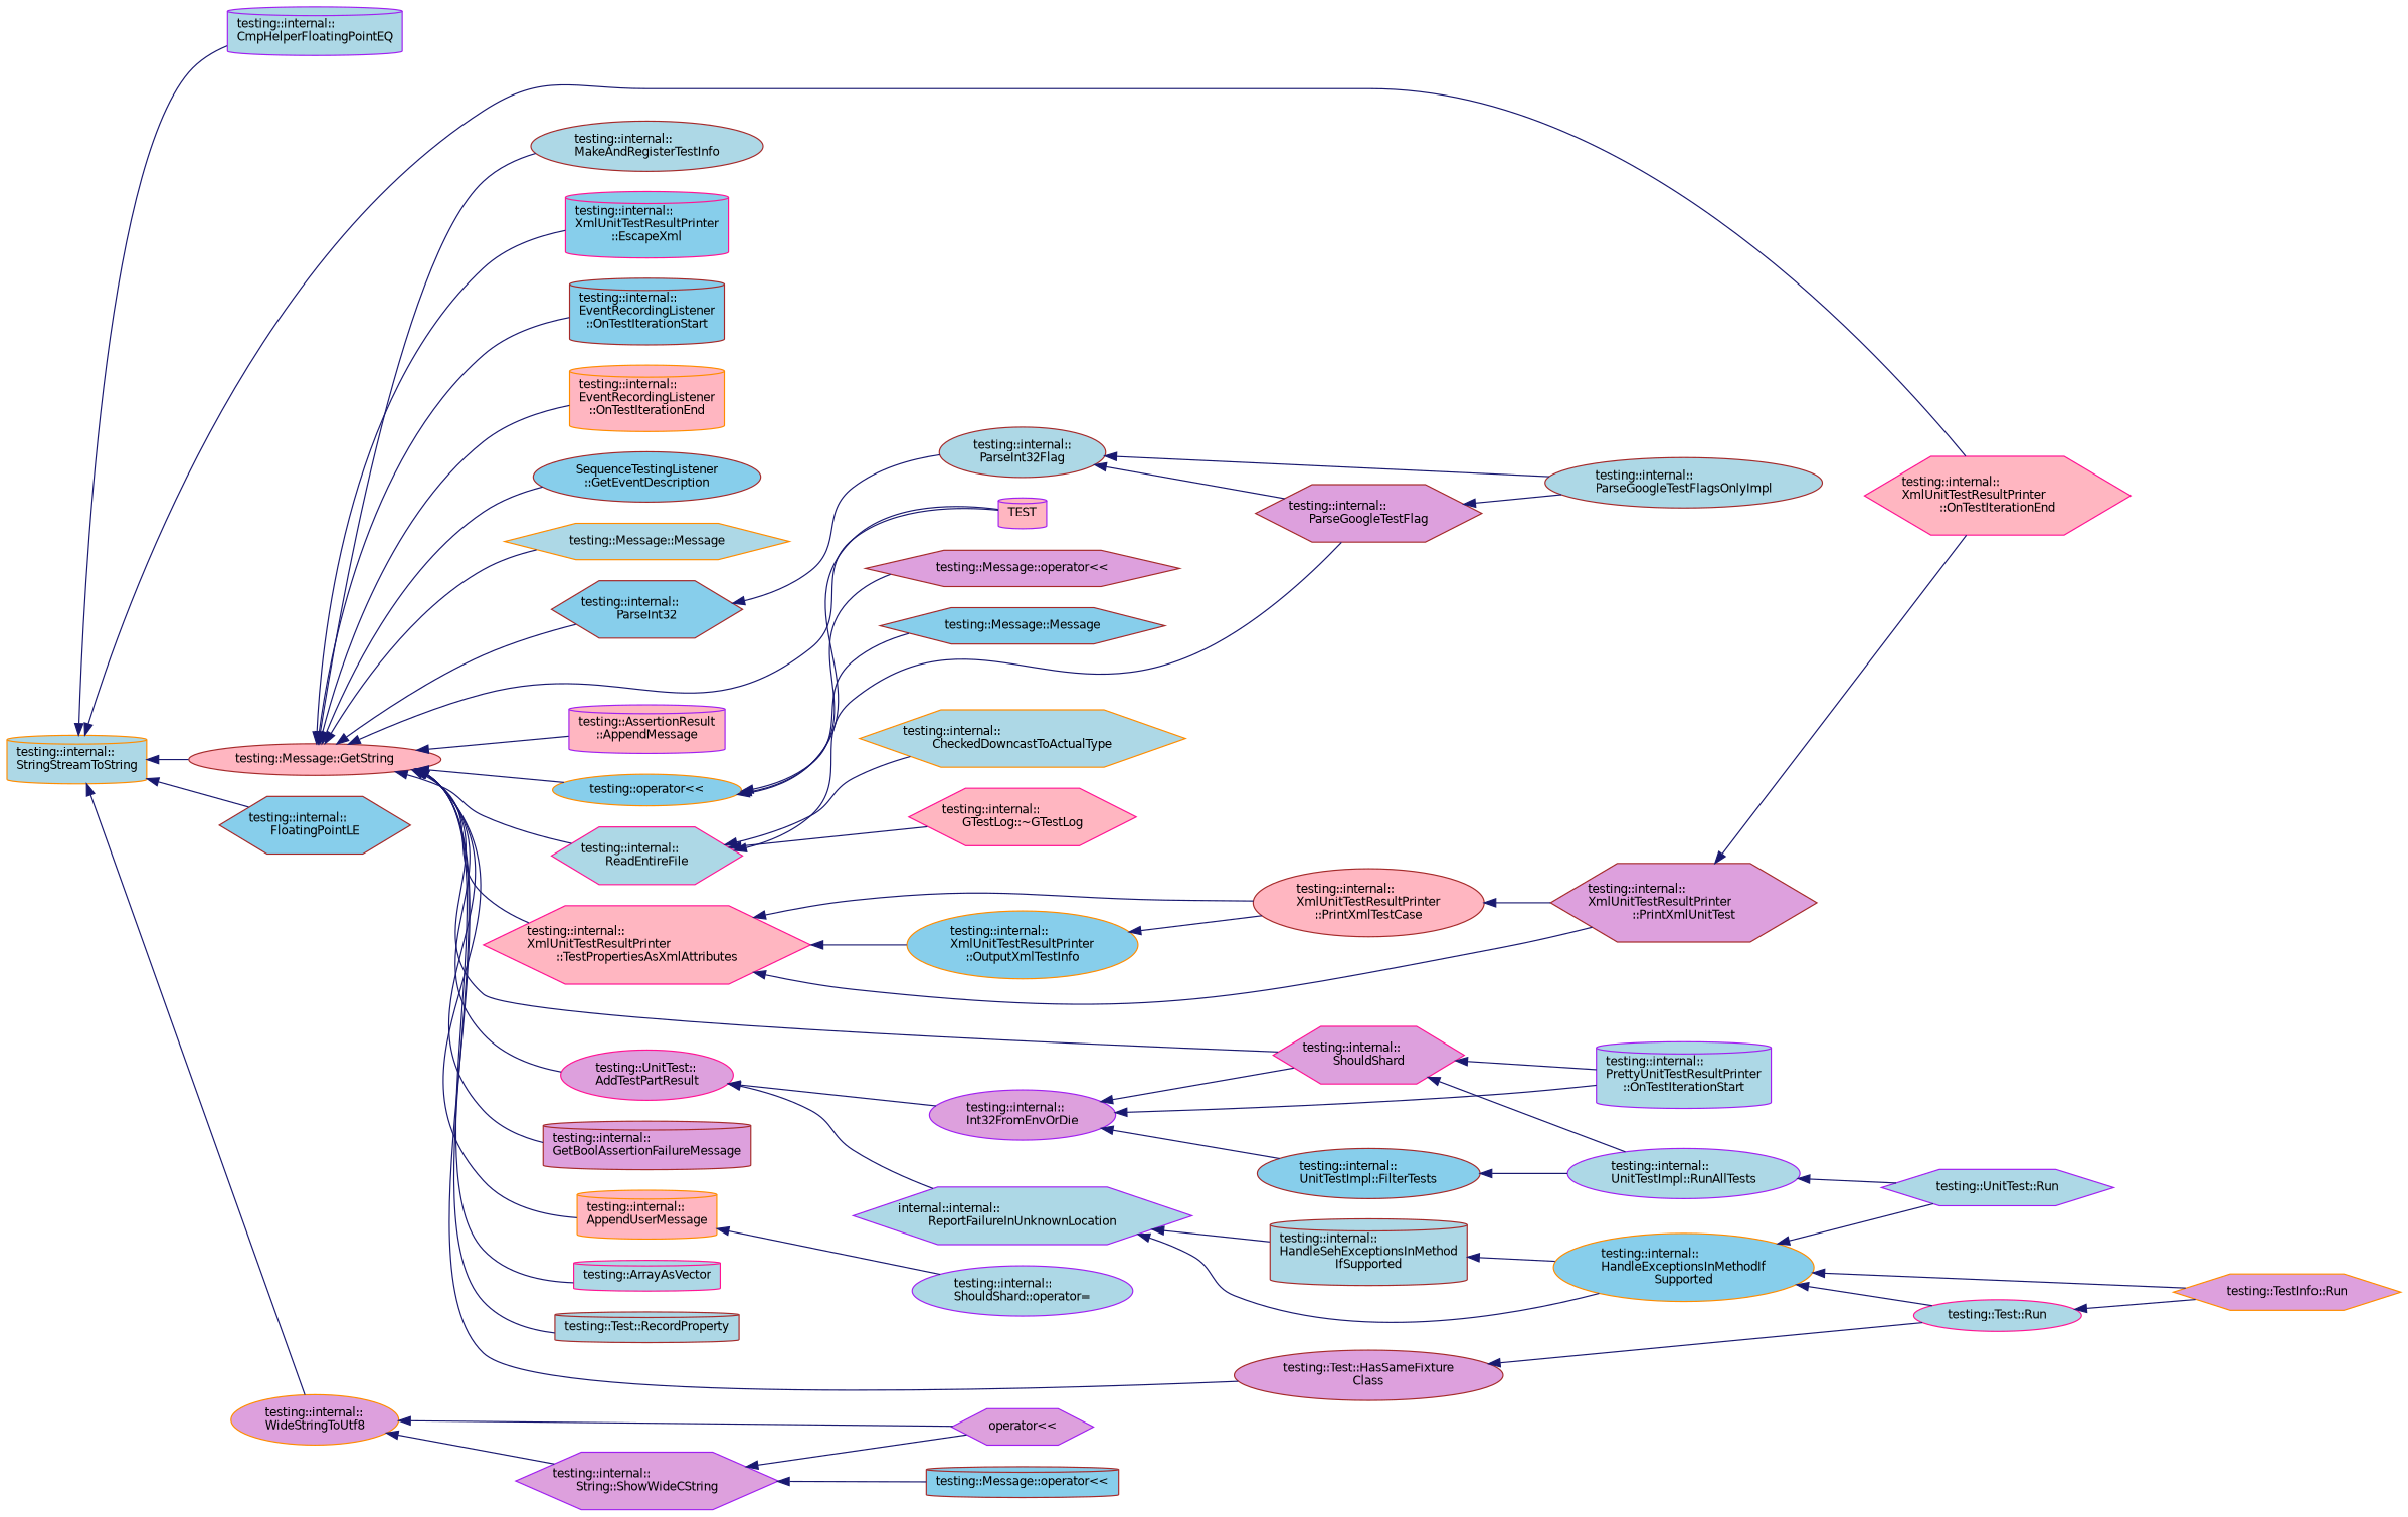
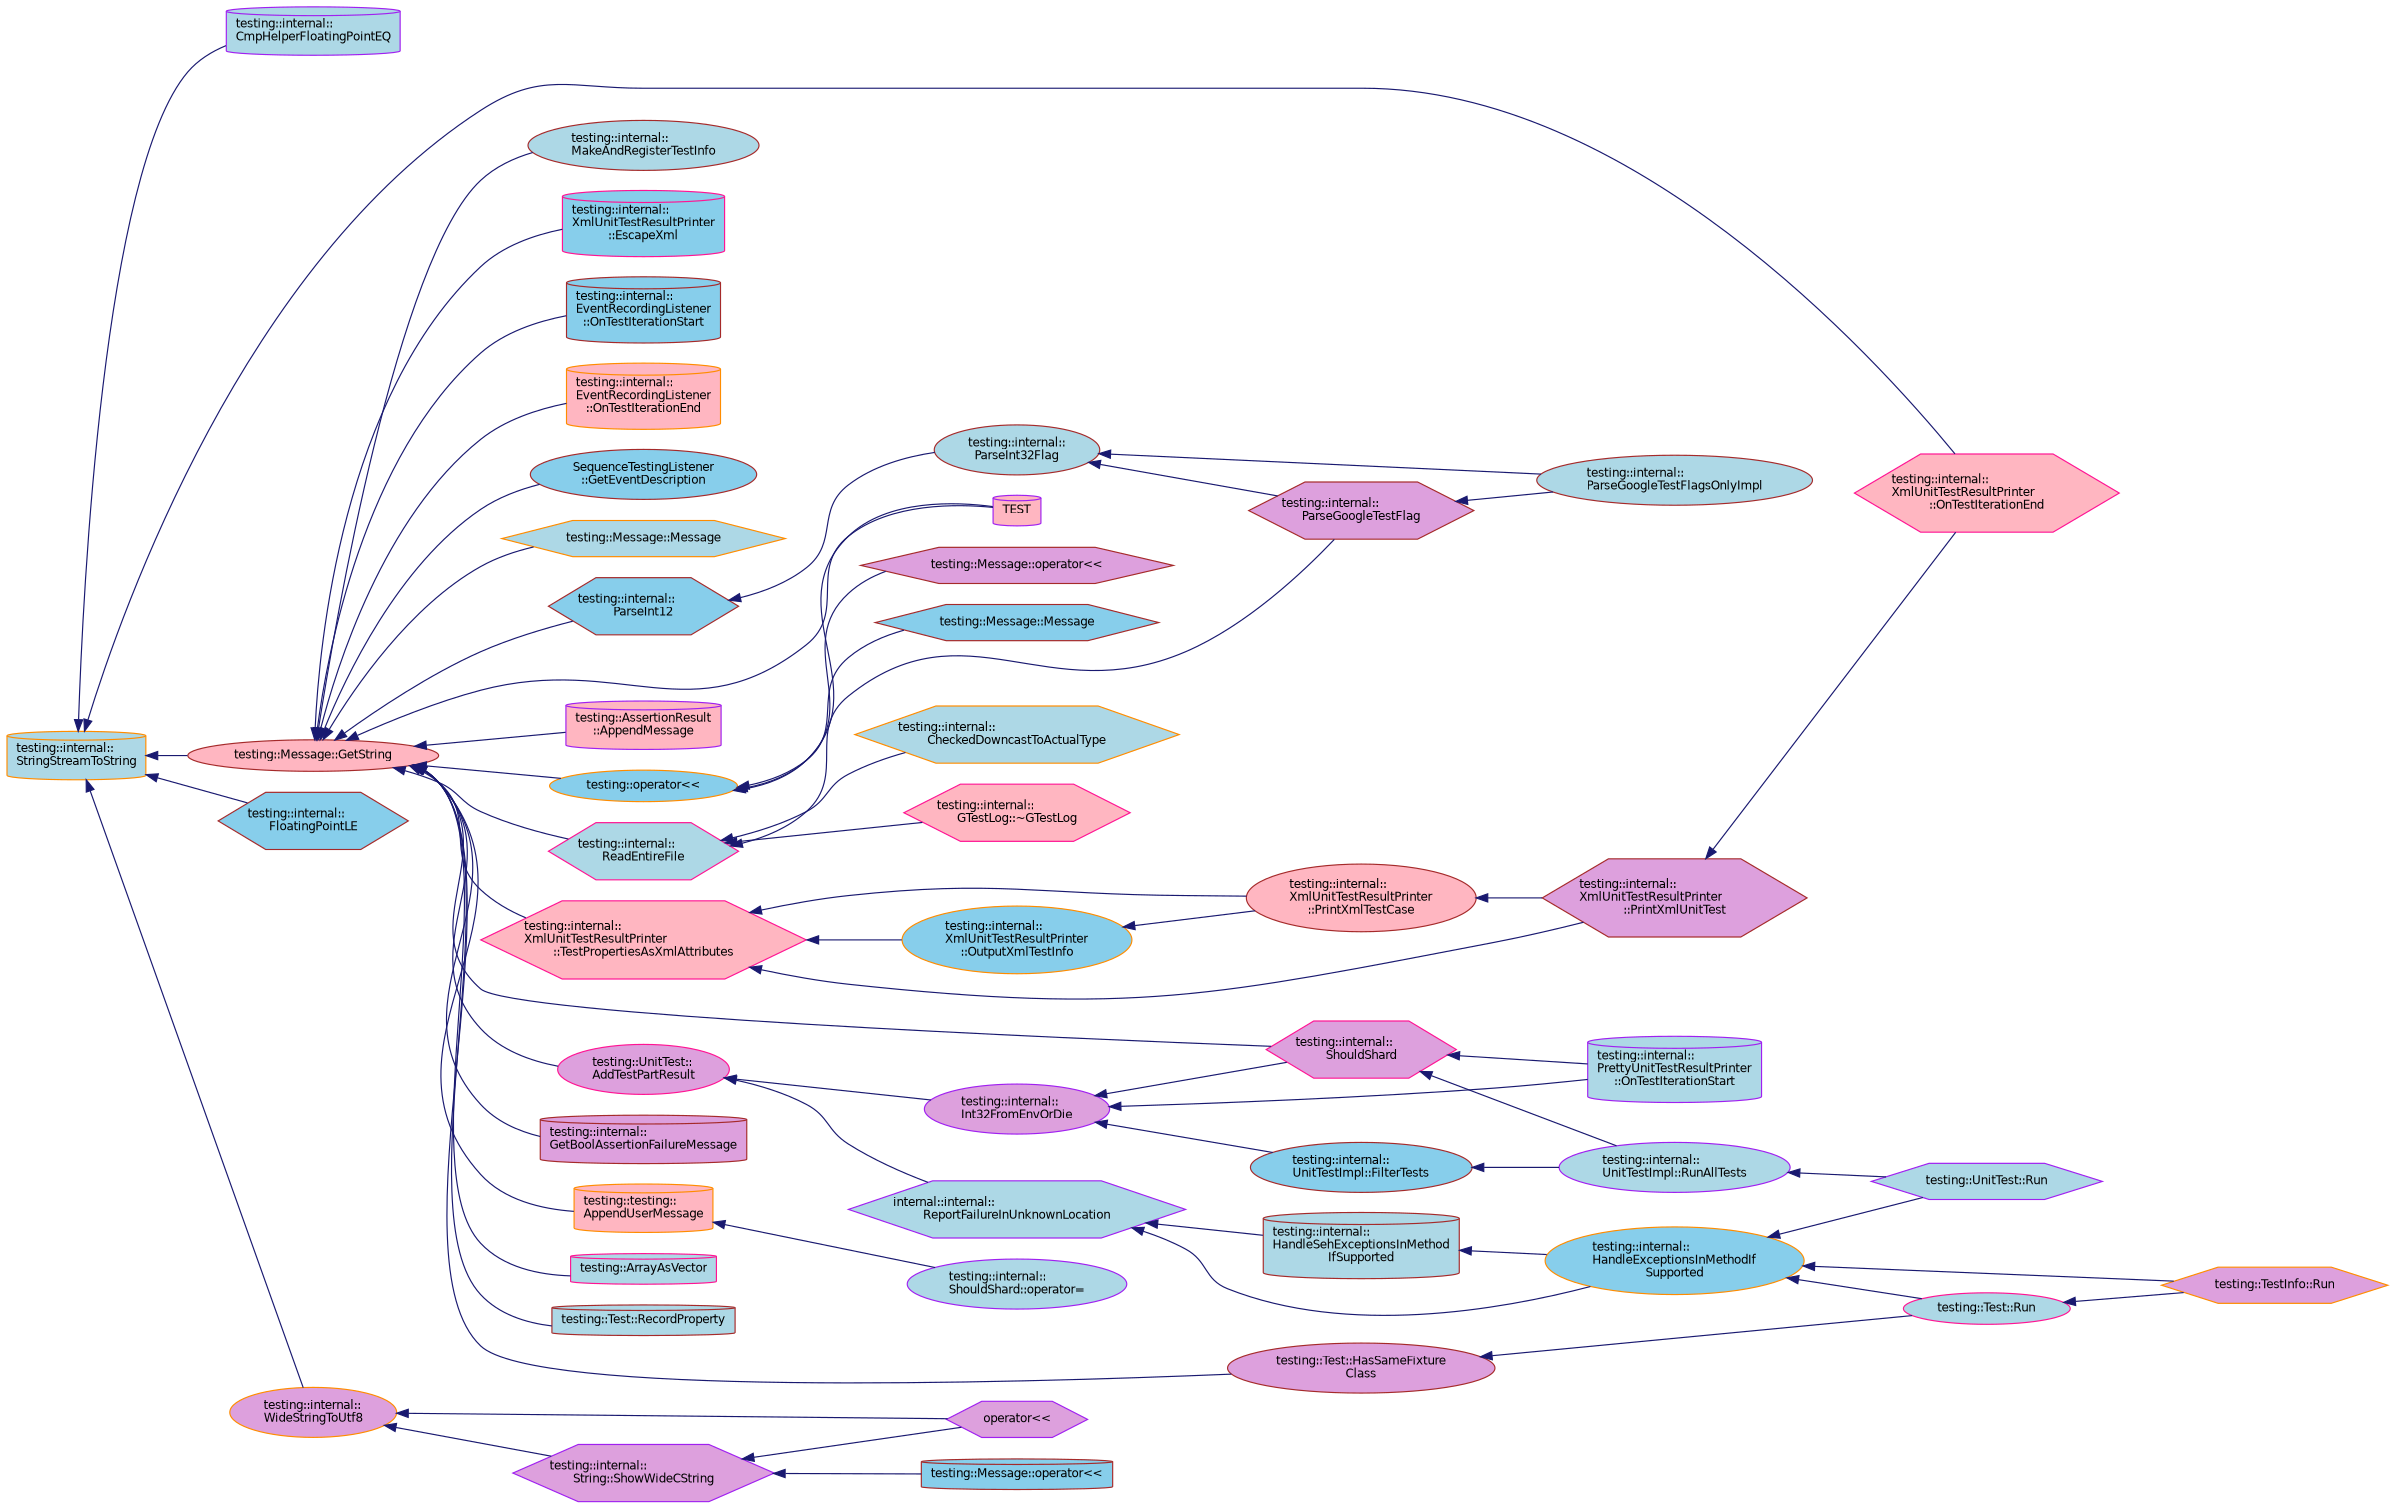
  digraph {
    rankdir=LR
    node [color=brown fillcolor=lightblue fontname=Helvetica fontsize=10 shape=hexagon style=filled]
    edge [color=midnightblue dir=back fontname=Helvetica fontsize=10 labelfontname=Helvetica labelfontsize=10 style=solid]
    n1 [color=darkorange fontcolor=black height=0.2 label="testing::internal::\lStringStreamToString" shape=cylinder width=0.4]
    n2 [color=purple height=0.2 label="testing::internal::\lCmpHelperFloatingPointEQ" shape=cylinder width=0.4]
    n3 [fillcolor=lightpink height=0.2 label="testing::Message::GetString" shape=ellipse width=0.4]
    n4 [color=deeppink fillcolor=lightpink height=0.2 label="testing::internal::\lXmlUnitTestResultPrinter\l::OnTestIterationEnd" width=0.4]
    n5 [fillcolor=skyblue height=0.2 label="testing::internal::\lFloatingPointLE" width=0.4]
    n6 [color=darkorange fillcolor=plum height=0.2 label="testing::internal::\lWideStringToUtf8" shape=ellipse width=0.4]
    n7 [color=darkorange height=0.2 label="testing::Message::Message" width=0.4]
    n8 [color=darkorange fillcolor=skyblue height=0.2 label="testing::operator\<\<" shape=ellipse width=0.4]
    n9 [color=purple fillcolor=lightpink height=0.2 label=TEST shape=cylinder width=0.4]
    n10 [color=purple fillcolor=lightpink height=0.2 label="testing::AssertionResult\l::AppendMessage" shape=cylinder width=0.4]
    n11 [color=deeppink height=0.2 label="testing::internal::\lReadEntireFile" width=0.4]
-   n12 [fillcolor=skyblue height=0.2 label="testing::internal::\lParseInt32" width=0.4]
+   n12 [fillcolor=skyblue height=0.2 label="testing::internal::\lParseInt12" width=0.4]
    n13 [color=deeppink fillcolor=plum height=0.2 label="testing::internal::\lShouldShard" width=0.4]
    n14 [fillcolor=plum height=0.2 label="testing::internal::\lGetBoolAssertionFailureMessage" shape=cylinder width=0.4]
-   n15 [color=darkorange fillcolor=lightpink height=0.2 label="testing::internal::\lAppendUserMessage" shape=cylinder width=0.4]
+   n15 [color=darkorange fillcolor=lightpink height=0.2 label="testing::testing::\lAppendUserMessage" shape=cylinder width=0.4]
    n16 [color=deeppink height=0.2 label="testing::ArrayAsVector" shape=cylinder width=0.4]
    n17 [height=0.2 label="testing::Test::RecordProperty" shape=cylinder width=0.4]
    n18 [fillcolor=plum height=0.2 label="testing::Test::HasSameFixture\lClass" shape=ellipse width=0.4]
    n19 [height=0.2 label="testing::internal::\lMakeAndRegisterTestInfo" shape=ellipse width=0.4]
    n20 [color=deeppink fillcolor=skyblue height=0.2 label="testing::internal::\lXmlUnitTestResultPrinter\l::EscapeXml" shape=cylinder width=0.4]
    n21 [color=deeppink fillcolor=lightpink height=0.2 label="testing::internal::\lXmlUnitTestResultPrinter\l::TestPropertiesAsXmlAttributes" width=0.4]
    n22 [color=deeppink fillcolor=plum height=0.2 label="testing::UnitTest::\lAddTestPartResult" shape=ellipse width=0.4]
    n23 [fillcolor=skyblue height=0.2 label="testing::internal::\lEventRecordingListener\l::OnTestIterationStart" shape=cylinder width=0.4]
    n24 [color=darkorange fillcolor=lightpink height=0.2 label="testing::internal::\lEventRecordingListener\l::OnTestIterationEnd" shape=cylinder width=0.4]
    n25 [fillcolor=skyblue height=0.2 label="SequenceTestingListener\l::GetEventDescription" shape=ellipse width=0.4]
    n26 [color=purple fillcolor=plum height=0.2 label="testing::internal::\lString::ShowWideCString" width=0.4]
    n27 [color=purple fillcolor=plum height=0.2 label="operator\<\<" width=0.4]
    n28 [fillcolor=skyblue height=0.2 label="testing::Message::Message" width=0.4]
    n29 [fillcolor=plum height=0.2 label="testing::Message::operator\<\<" width=0.4]
    n30 [color=darkorange height=0.2 label="testing::internal::\lCheckedDowncastToActualType" width=0.4]
    n31 [color=deeppink fillcolor=lightpink height=0.2 label="testing::internal::\lGTestLog::~GTestLog" width=0.4]
    n32 [fillcolor=plum height=0.2 label="testing::internal::\lParseGoogleTestFlag" width=0.4]
    n33 [height=0.2 label="testing::internal::\lParseInt32Flag" shape=ellipse width=0.4]
    n34 [color=purple height=0.2 label="testing::internal::\lPrettyUnitTestResultPrinter\l::OnTestIterationStart" shape=cylinder width=0.4]
    n35 [color=purple height=0.2 label="testing::internal::\lUnitTestImpl::RunAllTests" shape=ellipse width=0.4]
    n36 [color=purple height=0.2 label="testing::internal::\lShouldShard::operator=" shape=ellipse width=0.4]
    n37 [color=deeppink height=0.2 label="testing::Test::Run" shape=ellipse width=0.4]
    n38 [color=darkorange fillcolor=skyblue height=0.2 label="testing::internal::\lXmlUnitTestResultPrinter\l::OutputXmlTestInfo" shape=ellipse width=0.4]
    n39 [fillcolor=lightpink height=0.2 label="testing::internal::\lXmlUnitTestResultPrinter\l::PrintXmlTestCase" shape=ellipse width=0.4]
    n40 [fillcolor=plum height=0.2 label="testing::internal::\lXmlUnitTestResultPrinter\l::PrintXmlUnitTest" width=0.4]
    n41 [color=purple fillcolor=plum height=0.2 label="testing::internal::\lInt32FromEnvOrDie" shape=ellipse width=0.4]
    n42 [color=purple height=0.2 label="internal::internal::\lReportFailureInUnknownLocation" width=0.4]
    n43 [height=0.2 label="testing::internal::\lParseGoogleTestFlagsOnlyImpl" shape=ellipse width=0.4]
    n44 [fillcolor=skyblue height=0.2 label="testing::internal::\lUnitTestImpl::FilterTests" shape=ellipse width=0.4]
    n45 [color=purple height=0.2 label="testing::UnitTest::Run" width=0.4]
    n46 [color=darkorange fillcolor=plum height=0.2 label="testing::TestInfo::Run" width=0.4]
    n47 [height=0.2 label="testing::internal::\lHandleSehExceptionsInMethod\lIfSupported" shape=cylinder width=0.4]
    n48 [color=darkorange fillcolor=skyblue height=0.2 label="testing::internal::\lHandleExceptionsInMethodIf\lSupported" shape=ellipse width=0.4]
    n49 [fillcolor=skyblue height=0.2 label="testing::Message::operator\<\<" shape=cylinder width=0.4]
    n1 -> n2
    n1 -> n3
    n1 -> n4
    n1 -> n5
    n1 -> n6
    n3 -> n7
    n3 -> n8
    n3 -> n9
    n3 -> n10
    n3 -> n11
    n3 -> n12
    n3 -> n13
    n3 -> n14
    n3 -> n15
    n3 -> n16
    n3 -> n17
    n3 -> n18
    n3 -> n19
    n3 -> n20
    n3 -> n21
    n3 -> n22
    n3 -> n23
    n3 -> n24
    n3 -> n25
    n6 -> n26
    n6 -> n27
    n8 -> n9
    n8 -> n28
    n8 -> n29
    n11 -> n30
    n11 -> n31
    n11 -> n32
    n12 -> n33
    n13 -> n34
    n13 -> n35
    n15 -> n36
    n18 -> n37
    n21 -> n38
    n21 -> n39
    n21 -> n40
    n22 -> n41
    n22 -> n42
    n26 -> n27
    n26 -> n49
    n32 -> n43
    n33 -> n32
    n33 -> n43
    n35 -> n45
    n37 -> n46
    n38 -> n39
    n39 -> n40
    n40 -> n4
    n41 -> n13
    n41 -> n34
    n41 -> n44
    n42 -> n47
    n42 -> n48
    n44 -> n35
    n47 -> n48
    n48 -> n37
    n48 -> n45
    n48 -> n46
  }
